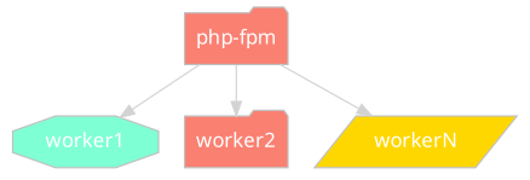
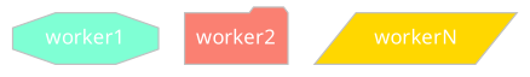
  digraph {
    node [color=grey fontcolor=white fontname="sans-serif" style=filled fillcolor=salmon shape=folder]
    edge [color=lightgrey fontcolor=white fontname="sans-serif"]
-   "php-fpm"
    worker1 [fillcolor=aquamarine shape=octagon]
    worker2
    workerN [fillcolor=gold shape=parallelogram]
-   "php-fpm" -> worker1
-   "php-fpm" -> worker2
-   "php-fpm" -> workerN
  }
